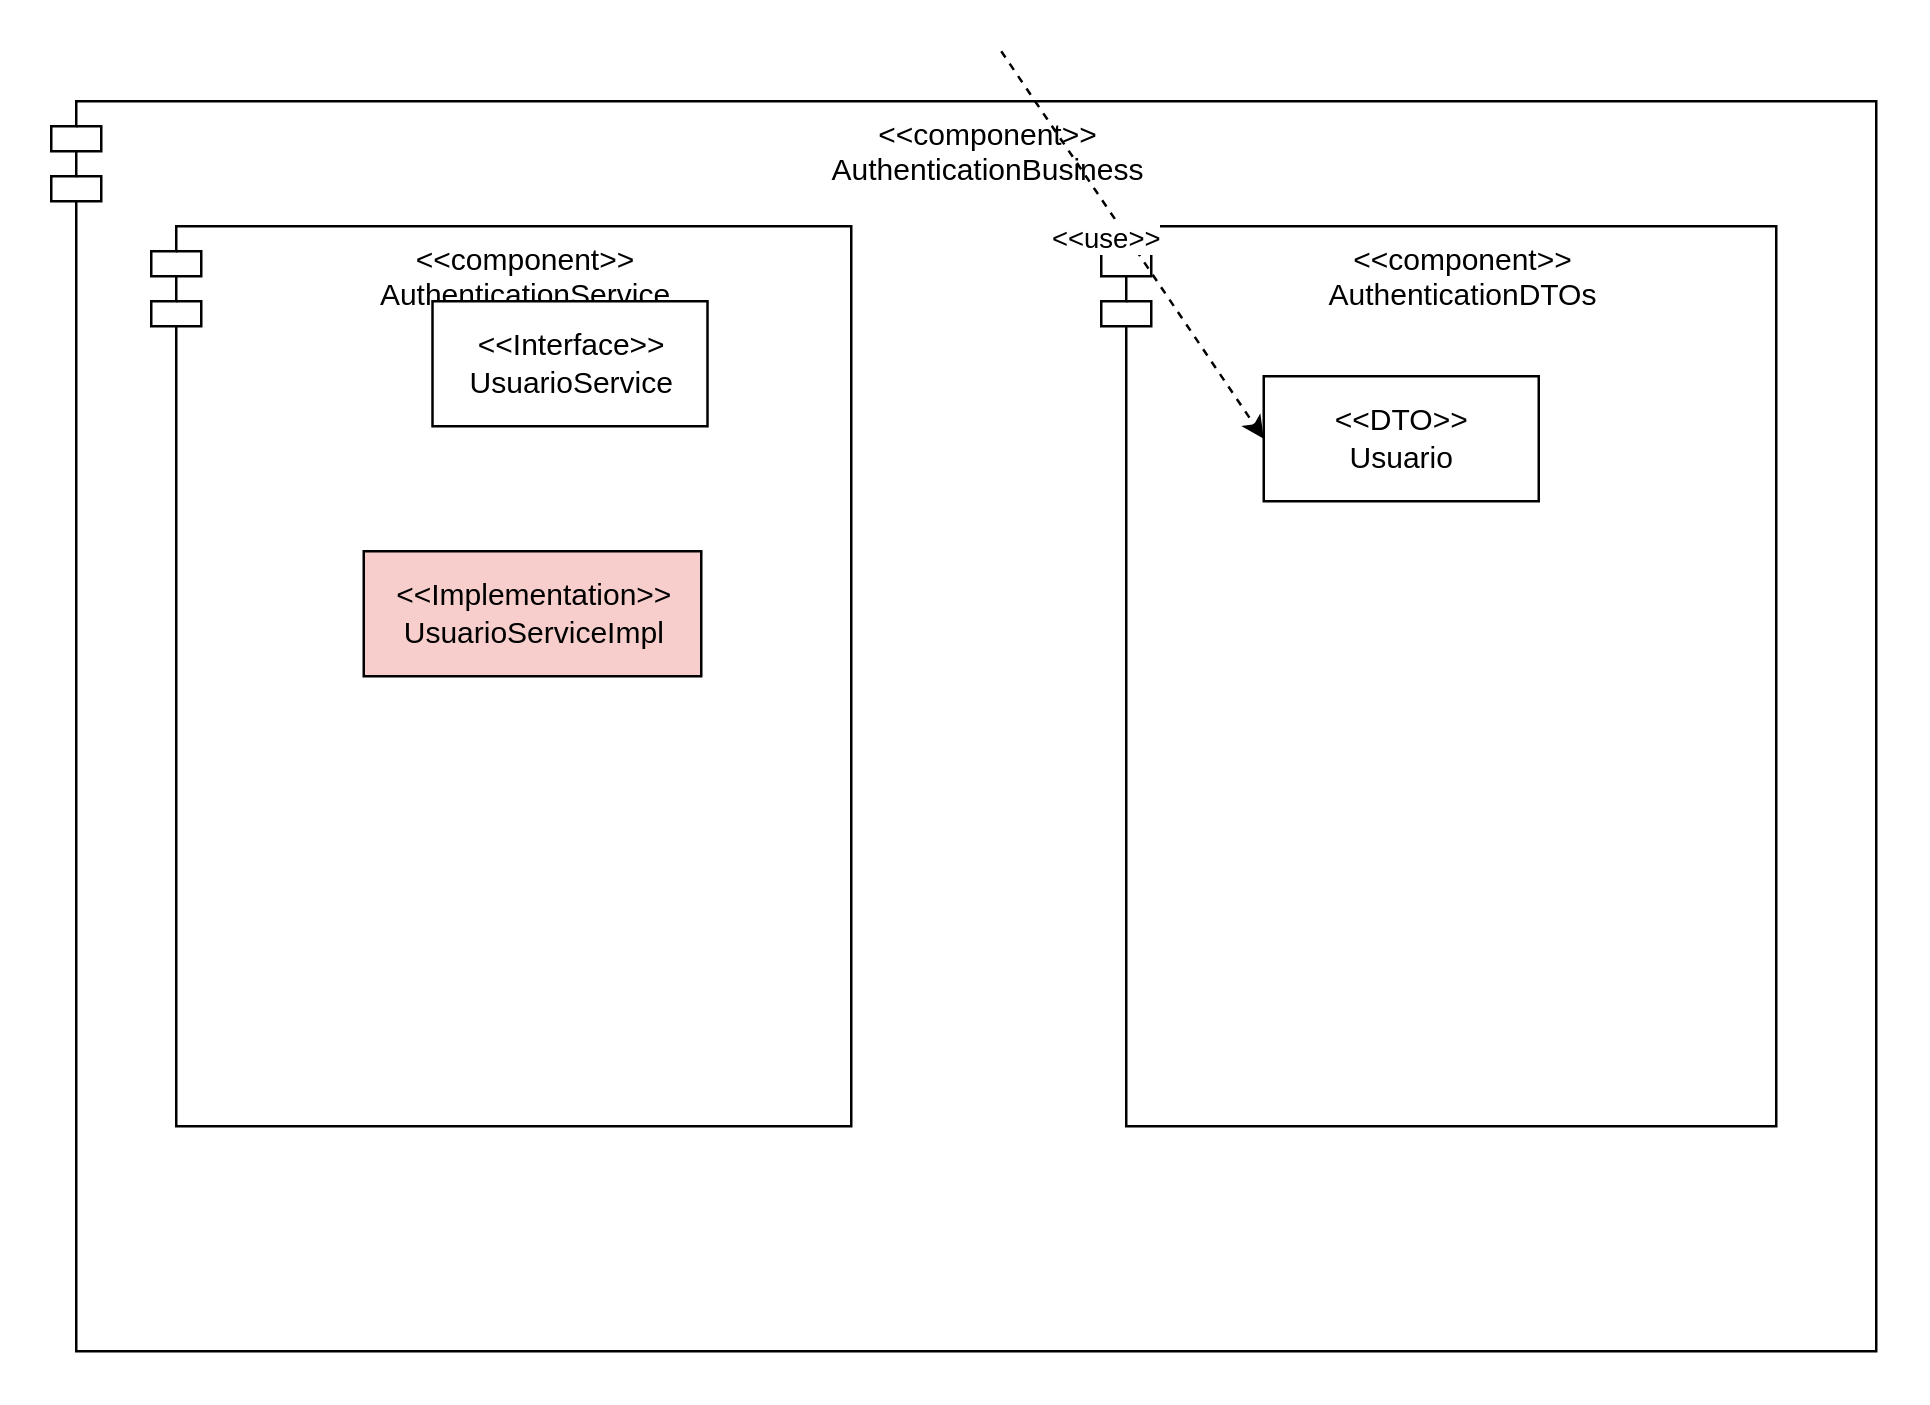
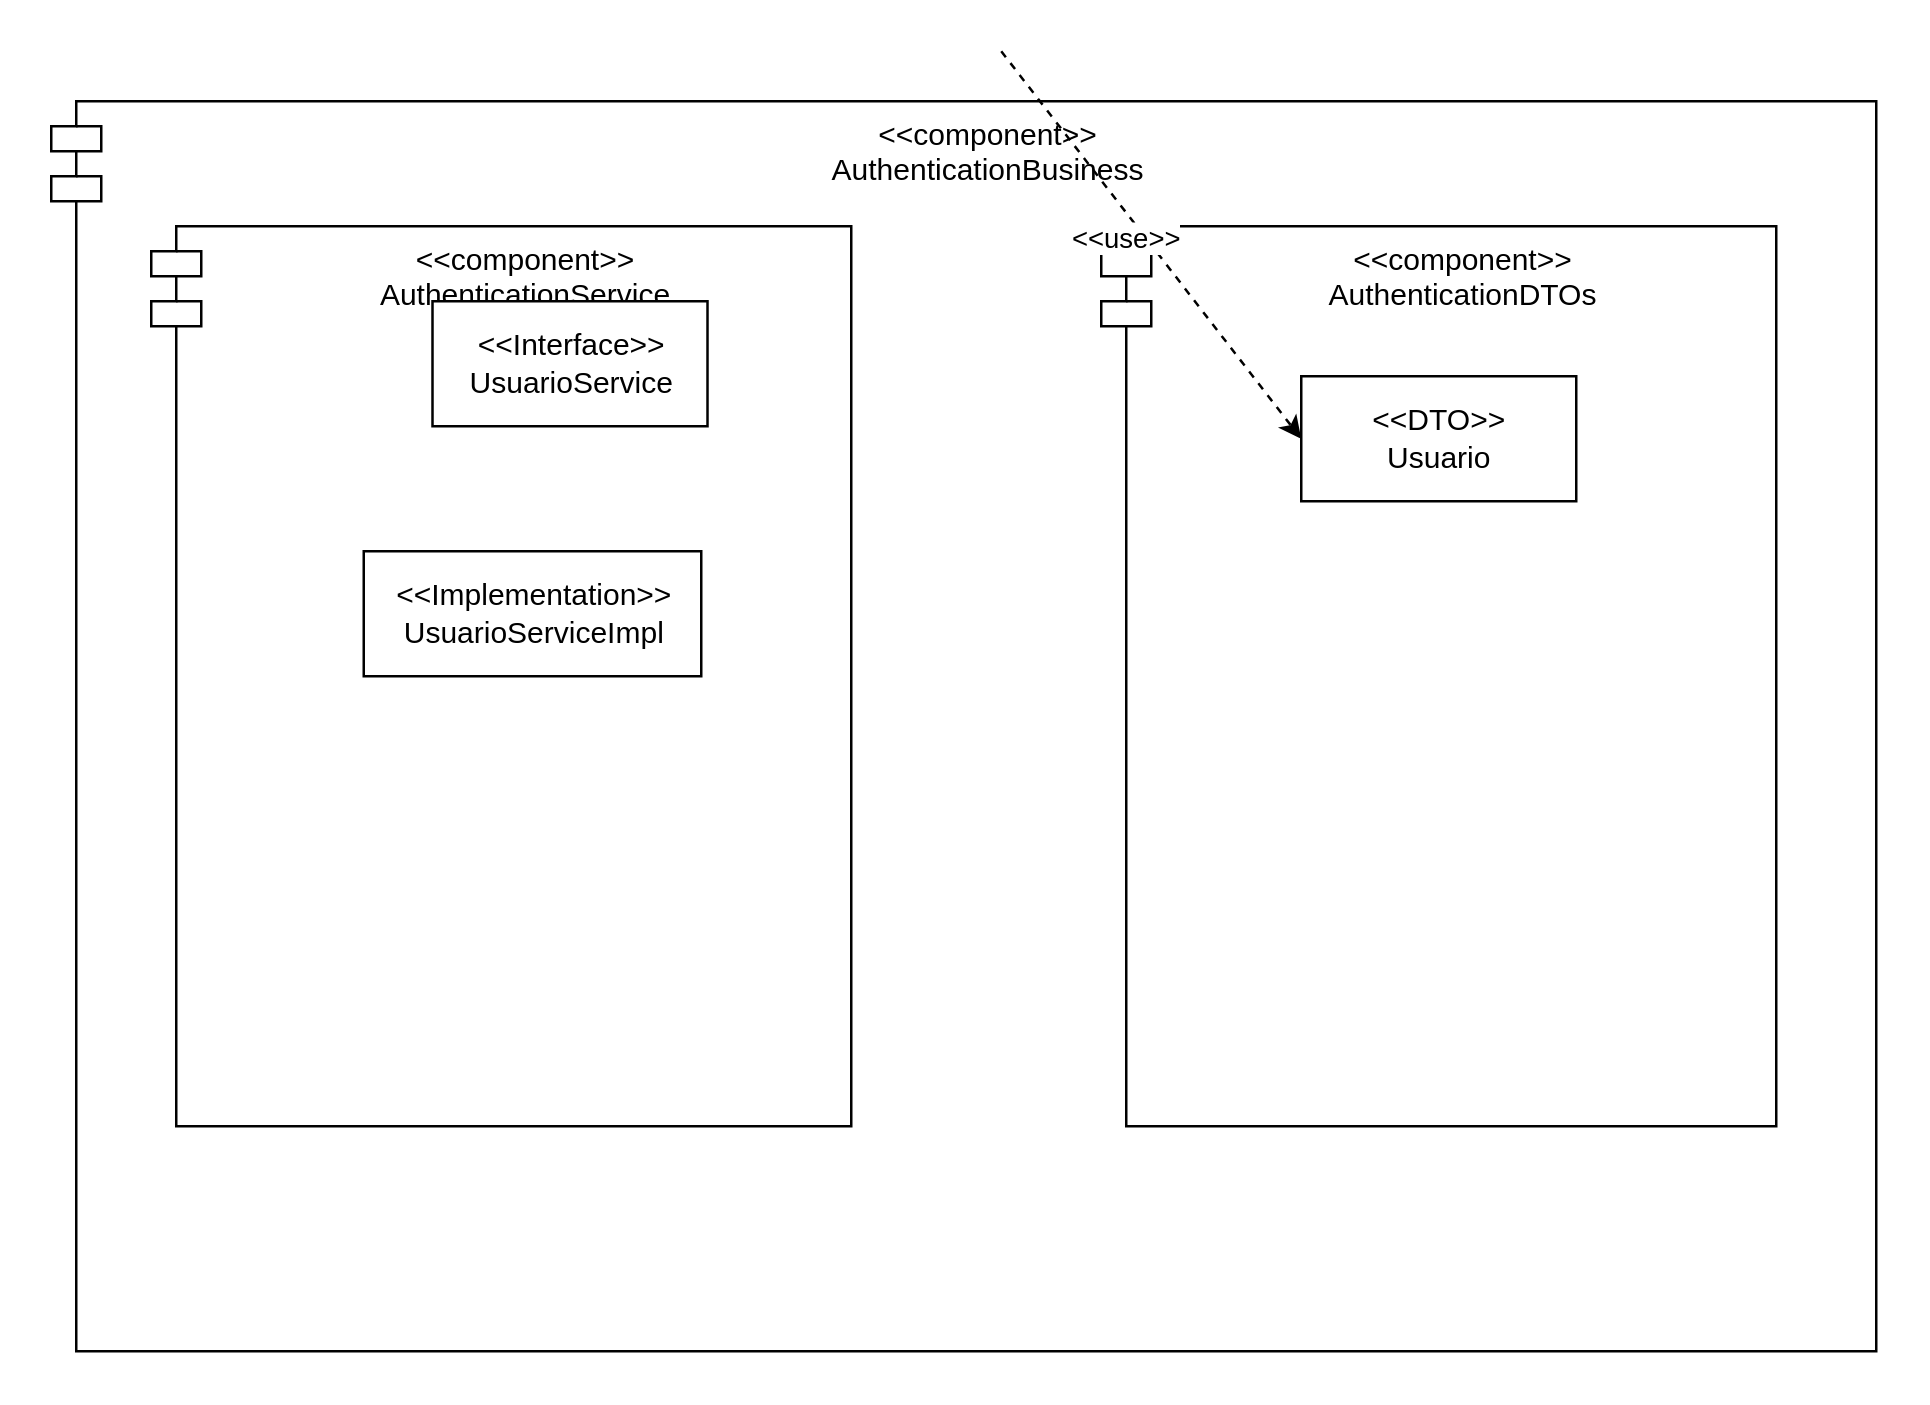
  <mxCell id="0" />
  <mxCell id="1" parent="0" />
  <mxCell id="2" value="&lt;&lt;component&gt;&gt;&#10;AuthenticationBusiness" style="shape=module;align=left;spacingLeft=20;align=center;verticalAlign=top;" vertex="1" parent="1"><mxGeometry x="20" y="40" width="730" height="500" as="geometry" /></mxCell>
  <mxCell id="3" value="&lt;&lt;component&gt;&gt;&#10;AuthenticationService" style="shape=module;align=left;spacingLeft=20;align=center;verticalAlign=top;" vertex="1" parent="1"><mxGeometry x="60" y="90" width="280" height="360" as="geometry" /></mxCell>
  <mxCell id="4" value="&lt;&lt;component&gt;&gt;&#10;AuthenticationDTOs" style="shape=module;align=left;spacingLeft=20;align=center;verticalAlign=top;" vertex="1" parent="1"><mxGeometry x="440" y="90" width="270" height="360" as="geometry" /></mxCell>
- <mxCell id="5" value="&amp;lt;&amp;lt;DTO&amp;gt;&amp;gt;&lt;br&gt;Usuario" style="html=1;" vertex="1" parent="1"><mxGeometry x="505" y="150" width="110" height="50" as="geometry" /></mxCell>
+ <mxCell id="5" value="&amp;lt;&amp;lt;DTO&amp;gt;&amp;gt;&lt;br&gt;Usuario" style="html=1;" vertex="1" parent="1"><mxGeometry x="520" y="150" width="110" height="50" as="geometry" /></mxCell>
  <mxCell id="6" value="&amp;lt;&amp;lt;Interface&amp;gt;&amp;gt;&lt;br&gt;UsuarioService" style="html=1;" vertex="1" parent="1"><mxGeometry x="172.5" y="120" width="110" height="50" as="geometry" /></mxCell>
- <mxCell id="7" value="&amp;lt;&amp;lt;Implementation&amp;gt;&amp;gt;&lt;br&gt;UsuarioServiceImpl" style="html=1;fillColor=#f8cecc;" vertex="1" parent="1"><mxGeometry x="145" y="220" width="135" height="50" as="geometry" /></mxCell>
+ <mxCell id="7" value="&amp;lt;&amp;lt;Implementation&amp;gt;&amp;gt;&lt;br&gt;UsuarioServiceImpl" style="html=1;" vertex="1" parent="1"><mxGeometry x="145" y="220" width="135" height="50" as="geometry" /></mxCell>
  <mxCell id="8" value="" style="endArrow=classic;html=1;rounded=0;entryX=0;entryY=0.5;entryDx=0;entryDy=0;dashed=1;" edge="1" parent="1" target="5"><mxGeometry width="50" height="50" relative="1" as="geometry"><mxPoint x="400" y="20" as="sourcePoint" /><mxPoint x="430" y="240" as="targetPoint" /></mxGeometry></mxCell>
  <mxCell id="9" value="&amp;lt;&amp;lt;use&amp;gt;&amp;gt;" style="edgeLabel;html=1;align=center;verticalAlign=middle;resizable=0;points=[];" vertex="1" connectable="0" parent="8"><mxGeometry x="0.162" y="-1" relative="1" as="geometry"><mxPoint x="-19" y="-16" as="offset" /></mxGeometry></mxCell>
